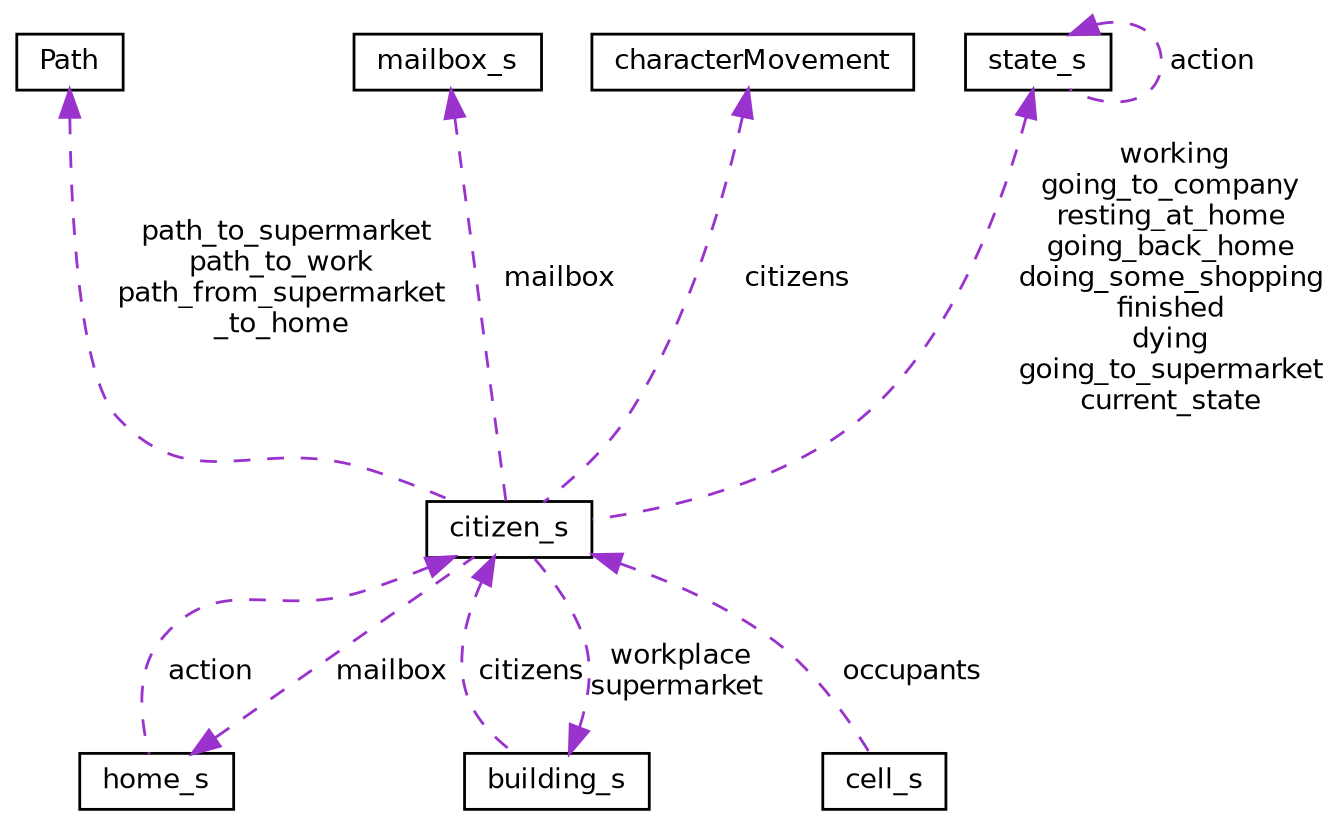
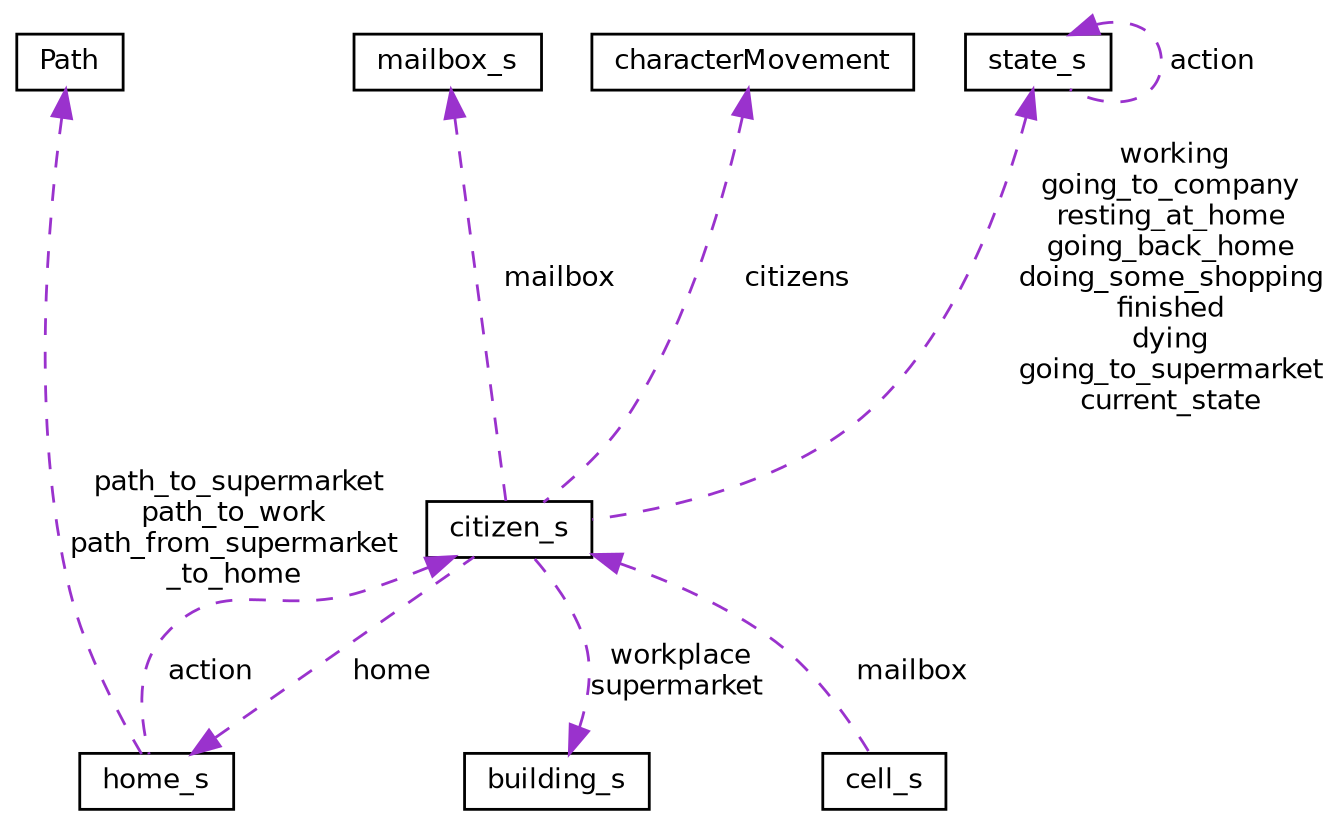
  digraph {
    node [color=black fillcolor=white fontname=Helvetica fontsize=10 shape=record style=filled]
    edge [color=darkorchid3 dir=back fontname=Helvetica fontsize=10 labelfontname=Helvetica labelfontsize=10 style=dashed]
    n1 [height=0.2 label=cell_s width=0.4]
    n2 [height=0.2 label=citizen_s width=0.4]
    n3 [height=0.2 label=home_s width=0.4]
    n4 [height=0.2 label=building_s width=0.4]
    n5 [height=0.2 label=mailbox_s width=0.4]
    n6 [height=0.2 label=Path width=0.4]
    n7 [height=0.2 label=characterMovement width=0.4]
    n8 [height=0.2 label=state_s width=0.4]
-   n2 -> n1 [label=" occupants"]
+   n2 -> n1 [label=" mailbox"]
    n2 -> n3 [label=" action"]
-   n2 -> n4 [label=" citizens"]
-   n3 -> n2 [label=" mailbox"]
+   n3 -> n2 [label=" home"]
    n4 -> n2 [label=" workplace\nsupermarket"]
    n5 -> n2 [label=" mailbox"]
-   n6 -> n2 [label=" path_to_supermarket\npath_to_work\npath_from_supermarket\l_to_home"]
+   n6 -> n3 [label=" path_to_supermarket\npath_to_work\npath_from_supermarket\l_to_home"]
    n7 -> n2 [label=" citizens"]
    n8 -> n2 [label=" working\ngoing_to_company\nresting_at_home\ngoing_back_home\ndoing_some_shopping\nfinished\ndying\ngoing_to_supermarket\ncurrent_state"]
    n8 -> n8 [label=" action"]
  }
